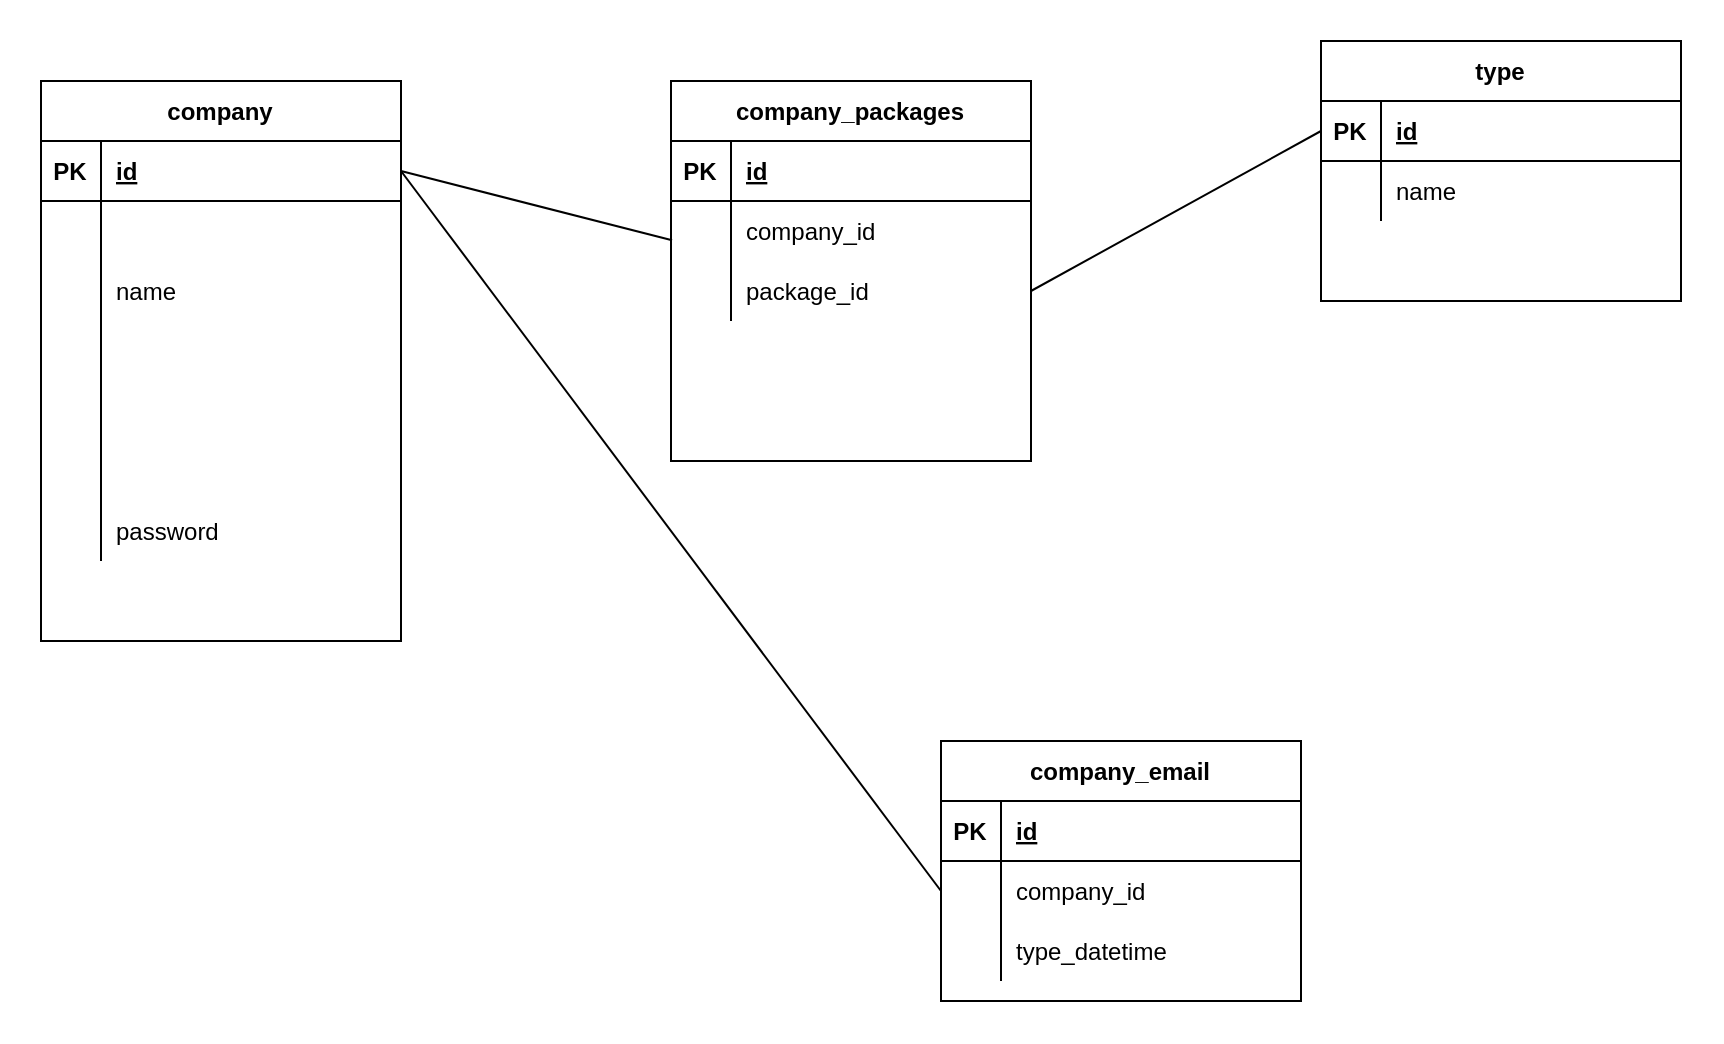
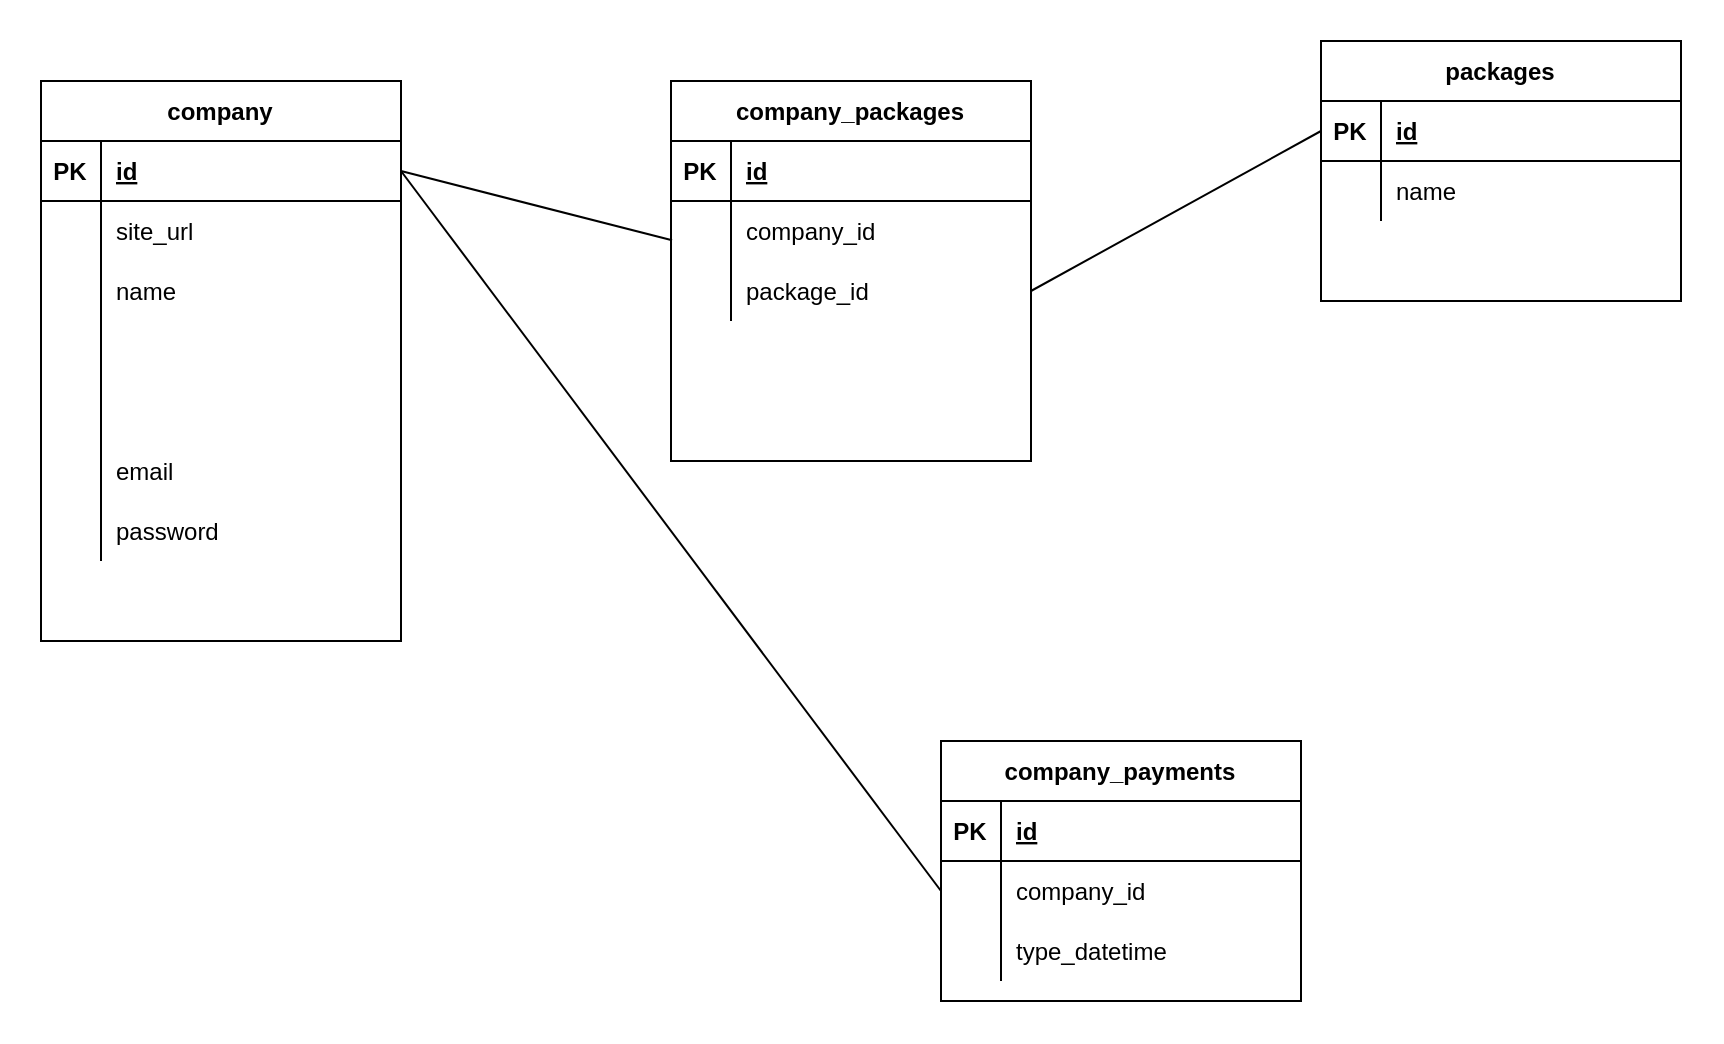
  <mxCell id="0" />
  <mxCell id="1" parent="0" />
  <mxCell id="2" value="company" style="shape=table;startSize=30;container=1;collapsible=1;childLayout=tableLayout;fixedRows=1;rowLines=0;fontStyle=1;align=center;resizeLast=1;" vertex="1" parent="1"><mxGeometry x="20" y="40" width="180" height="280" as="geometry" /></mxCell>
  <mxCell id="3" value="" style="shape=partialRectangle;collapsible=0;dropTarget=0;pointerEvents=0;fillColor=none;top=0;left=0;bottom=1;right=0;points=[[0,0.5],[1,0.5]];portConstraint=eastwest;" vertex="1" parent="2"><mxGeometry y="30" width="180" height="30" as="geometry" /></mxCell>
  <mxCell id="4" value="PK" style="shape=partialRectangle;connectable=0;fillColor=none;top=0;left=0;bottom=0;right=0;fontStyle=1;overflow=hidden;" vertex="1" parent="3"><mxGeometry width="30" height="30" as="geometry"><mxRectangle width="30" height="30" as="alternateBounds" /></mxGeometry></mxCell>
  <mxCell id="5" value="id" style="shape=partialRectangle;connectable=0;fillColor=none;top=0;left=0;bottom=0;right=0;align=left;spacingLeft=6;fontStyle=5;overflow=hidden;" vertex="1" parent="3"><mxGeometry x="30" width="150" height="30" as="geometry"><mxRectangle width="150" height="30" as="alternateBounds" /></mxGeometry></mxCell>
  <mxCell id="6" value="" style="shape=partialRectangle;collapsible=0;dropTarget=0;pointerEvents=0;fillColor=none;top=0;left=0;bottom=0;right=0;points=[[0,0.5],[1,0.5]];portConstraint=eastwest;" vertex="1" parent="2"><mxGeometry y="60" width="180" height="30" as="geometry" /></mxCell>
  <mxCell id="7" value="" style="shape=partialRectangle;connectable=0;fillColor=none;top=0;left=0;bottom=0;right=0;editable=1;overflow=hidden;" vertex="1" parent="6"><mxGeometry width="30" height="30" as="geometry"><mxRectangle width="30" height="30" as="alternateBounds" /></mxGeometry></mxCell>
+ <mxCell id="8" value="site_url" style="shape=partialRectangle;connectable=0;fillColor=none;top=0;left=0;bottom=0;right=0;align=left;spacingLeft=6;overflow=hidden;" vertex="1" parent="6"><mxGeometry x="30" width="150" height="30" as="geometry"><mxRectangle width="150" height="30" as="alternateBounds" /></mxGeometry></mxCell>
  <mxCell id="9" value="" style="shape=partialRectangle;collapsible=0;dropTarget=0;pointerEvents=0;fillColor=none;top=0;left=0;bottom=0;right=0;points=[[0,0.5],[1,0.5]];portConstraint=eastwest;" vertex="1" parent="2"><mxGeometry y="90" width="180" height="30" as="geometry" /></mxCell>
  <mxCell id="10" value="" style="shape=partialRectangle;connectable=0;fillColor=none;top=0;left=0;bottom=0;right=0;editable=1;overflow=hidden;" vertex="1" parent="9"><mxGeometry width="30" height="30" as="geometry"><mxRectangle width="30" height="30" as="alternateBounds" /></mxGeometry></mxCell>
  <mxCell id="11" value="name" style="shape=partialRectangle;connectable=0;fillColor=none;top=0;left=0;bottom=0;right=0;align=left;spacingLeft=6;overflow=hidden;" vertex="1" parent="9"><mxGeometry x="30" width="150" height="30" as="geometry"><mxRectangle width="150" height="30" as="alternateBounds" /></mxGeometry></mxCell>
  <mxCell id="12" value="" style="shape=partialRectangle;collapsible=0;dropTarget=0;pointerEvents=0;fillColor=none;top=0;left=0;bottom=0;right=0;points=[[0,0.5],[1,0.5]];portConstraint=eastwest;" vertex="1" parent="2"><mxGeometry y="120" width="180" height="30" as="geometry" /></mxCell>
  <mxCell id="13" value="" style="shape=partialRectangle;connectable=0;fillColor=none;top=0;left=0;bottom=0;right=0;editable=1;overflow=hidden;" vertex="1" parent="12"><mxGeometry width="30" height="30" as="geometry"><mxRectangle width="30" height="30" as="alternateBounds" /></mxGeometry></mxCell>
  <mxCell id="14" value="" style="shape=partialRectangle;collapsible=0;dropTarget=0;pointerEvents=0;fillColor=none;top=0;left=0;bottom=0;right=0;points=[[0,0.5],[1,0.5]];portConstraint=eastwest;" vertex="1" parent="2"><mxGeometry y="150" width="180" height="30" as="geometry" /></mxCell>
  <mxCell id="15" value="" style="shape=partialRectangle;connectable=0;fillColor=none;top=0;left=0;bottom=0;right=0;editable=1;overflow=hidden;" vertex="1" parent="14"><mxGeometry width="30" height="30" as="geometry"><mxRectangle width="30" height="30" as="alternateBounds" /></mxGeometry></mxCell>
  <mxCell id="16" value="" style="shape=partialRectangle;collapsible=0;dropTarget=0;pointerEvents=0;fillColor=none;top=0;left=0;bottom=0;right=0;points=[[0,0.5],[1,0.5]];portConstraint=eastwest;" vertex="1" parent="2"><mxGeometry y="180" width="180" height="30" as="geometry" /></mxCell>
  <mxCell id="17" value="" style="shape=partialRectangle;connectable=0;fillColor=none;top=0;left=0;bottom=0;right=0;editable=1;overflow=hidden;" vertex="1" parent="16"><mxGeometry width="30" height="30" as="geometry"><mxRectangle width="30" height="30" as="alternateBounds" /></mxGeometry></mxCell>
+ <mxCell id="18" value="email" style="shape=partialRectangle;connectable=0;fillColor=none;top=0;left=0;bottom=0;right=0;align=left;spacingLeft=6;overflow=hidden;" vertex="1" parent="16"><mxGeometry x="30" width="150" height="30" as="geometry"><mxRectangle width="150" height="30" as="alternateBounds" /></mxGeometry></mxCell>
  <mxCell id="19" value="" style="shape=partialRectangle;collapsible=0;dropTarget=0;pointerEvents=0;fillColor=none;top=0;left=0;bottom=0;right=0;points=[[0,0.5],[1,0.5]];portConstraint=eastwest;" vertex="1" parent="2"><mxGeometry y="210" width="180" height="30" as="geometry" /></mxCell>
  <mxCell id="20" value="" style="shape=partialRectangle;connectable=0;fillColor=none;top=0;left=0;bottom=0;right=0;editable=1;overflow=hidden;" vertex="1" parent="19"><mxGeometry width="30" height="30" as="geometry"><mxRectangle width="30" height="30" as="alternateBounds" /></mxGeometry></mxCell>
  <mxCell id="21" value="password" style="shape=partialRectangle;connectable=0;fillColor=none;top=0;left=0;bottom=0;right=0;align=left;spacingLeft=6;overflow=hidden;" vertex="1" parent="19"><mxGeometry x="30" width="150" height="30" as="geometry"><mxRectangle width="150" height="30" as="alternateBounds" /></mxGeometry></mxCell>
  <mxCell id="22" value="" style="shape=partialRectangle;collapsible=0;dropTarget=0;pointerEvents=0;fillColor=none;top=0;left=0;bottom=0;right=0;points=[[0,0.5],[1,0.5]];portConstraint=eastwest;" vertex="1" parent="2"><mxGeometry y="240" width="180" height="30" as="geometry" /></mxCell>
  <mxCell id="23" value="" style="shape=partialRectangle;connectable=0;fillColor=none;top=0;left=0;bottom=0;right=0;editable=1;overflow=hidden;" vertex="1" parent="22"><mxGeometry width="30" height="30" as="geometry"><mxRectangle width="30" height="30" as="alternateBounds" /></mxGeometry></mxCell>
- <mxCell id="24" value="type" style="shape=table;startSize=30;container=1;collapsible=1;childLayout=tableLayout;fixedRows=1;rowLines=0;fontStyle=1;align=center;resizeLast=1;" vertex="1" parent="1"><mxGeometry x="660" y="20" width="180" height="130" as="geometry" /></mxCell>
+ <mxCell id="24" value="packages" style="shape=table;startSize=30;container=1;collapsible=1;childLayout=tableLayout;fixedRows=1;rowLines=0;fontStyle=1;align=center;resizeLast=1;" vertex="1" parent="1"><mxGeometry x="660" y="20" width="180" height="130" as="geometry" /></mxCell>
  <mxCell id="25" value="" style="shape=partialRectangle;collapsible=0;dropTarget=0;pointerEvents=0;fillColor=none;top=0;left=0;bottom=1;right=0;points=[[0,0.5],[1,0.5]];portConstraint=eastwest;" vertex="1" parent="24"><mxGeometry y="30" width="180" height="30" as="geometry" /></mxCell>
  <mxCell id="26" value="PK" style="shape=partialRectangle;connectable=0;fillColor=none;top=0;left=0;bottom=0;right=0;fontStyle=1;overflow=hidden;" vertex="1" parent="25"><mxGeometry width="30" height="30" as="geometry"><mxRectangle width="30" height="30" as="alternateBounds" /></mxGeometry></mxCell>
  <mxCell id="27" value="id" style="shape=partialRectangle;connectable=0;fillColor=none;top=0;left=0;bottom=0;right=0;align=left;spacingLeft=6;fontStyle=5;overflow=hidden;" vertex="1" parent="25"><mxGeometry x="30" width="150" height="30" as="geometry"><mxRectangle width="150" height="30" as="alternateBounds" /></mxGeometry></mxCell>
  <mxCell id="28" value="" style="shape=partialRectangle;collapsible=0;dropTarget=0;pointerEvents=0;fillColor=none;top=0;left=0;bottom=0;right=0;points=[[0,0.5],[1,0.5]];portConstraint=eastwest;" vertex="1" parent="24"><mxGeometry y="60" width="180" height="30" as="geometry" /></mxCell>
  <mxCell id="29" value="" style="shape=partialRectangle;connectable=0;fillColor=none;top=0;left=0;bottom=0;right=0;editable=1;overflow=hidden;" vertex="1" parent="28"><mxGeometry width="30" height="30" as="geometry"><mxRectangle width="30" height="30" as="alternateBounds" /></mxGeometry></mxCell>
  <mxCell id="30" value="name" style="shape=partialRectangle;connectable=0;fillColor=none;top=0;left=0;bottom=0;right=0;align=left;spacingLeft=6;overflow=hidden;" vertex="1" parent="28"><mxGeometry x="30" width="150" height="30" as="geometry"><mxRectangle width="150" height="30" as="alternateBounds" /></mxGeometry></mxCell>
  <mxCell id="31" value="" style="shape=partialRectangle;collapsible=0;dropTarget=0;pointerEvents=0;fillColor=none;top=0;left=0;bottom=0;right=0;points=[[0,0.5],[1,0.5]];portConstraint=eastwest;" vertex="1" parent="24"><mxGeometry y="90" width="180" height="30" as="geometry" /></mxCell>
  <mxCell id="32" value="" style="shape=partialRectangle;connectable=0;fillColor=none;top=0;left=0;bottom=0;right=0;editable=1;overflow=hidden;" vertex="1" parent="31"><mxGeometry width="30" height="30" as="geometry"><mxRectangle width="30" height="30" as="alternateBounds" /></mxGeometry></mxCell>
  <mxCell id="33" value="company_packages" style="shape=table;startSize=30;container=1;collapsible=1;childLayout=tableLayout;fixedRows=1;rowLines=0;fontStyle=1;align=center;resizeLast=1;" vertex="1" parent="1"><mxGeometry x="335" y="40" width="180" height="190" as="geometry" /></mxCell>
  <mxCell id="34" value="" style="shape=partialRectangle;collapsible=0;dropTarget=0;pointerEvents=0;fillColor=none;top=0;left=0;bottom=1;right=0;points=[[0,0.5],[1,0.5]];portConstraint=eastwest;" vertex="1" parent="33"><mxGeometry y="30" width="180" height="30" as="geometry" /></mxCell>
  <mxCell id="35" value="PK" style="shape=partialRectangle;connectable=0;fillColor=none;top=0;left=0;bottom=0;right=0;fontStyle=1;overflow=hidden;" vertex="1" parent="34"><mxGeometry width="30" height="30" as="geometry"><mxRectangle width="30" height="30" as="alternateBounds" /></mxGeometry></mxCell>
  <mxCell id="36" value="id" style="shape=partialRectangle;connectable=0;fillColor=none;top=0;left=0;bottom=0;right=0;align=left;spacingLeft=6;fontStyle=5;overflow=hidden;" vertex="1" parent="34"><mxGeometry x="30" width="150" height="30" as="geometry"><mxRectangle width="150" height="30" as="alternateBounds" /></mxGeometry></mxCell>
  <mxCell id="37" value="" style="shape=partialRectangle;collapsible=0;dropTarget=0;pointerEvents=0;fillColor=none;top=0;left=0;bottom=0;right=0;points=[[0,0.5],[1,0.5]];portConstraint=eastwest;" vertex="1" parent="33"><mxGeometry y="60" width="180" height="30" as="geometry" /></mxCell>
  <mxCell id="38" value="" style="shape=partialRectangle;connectable=0;fillColor=none;top=0;left=0;bottom=0;right=0;editable=1;overflow=hidden;" vertex="1" parent="37"><mxGeometry width="30" height="30" as="geometry"><mxRectangle width="30" height="30" as="alternateBounds" /></mxGeometry></mxCell>
  <mxCell id="39" value="company_id" style="shape=partialRectangle;connectable=0;fillColor=none;top=0;left=0;bottom=0;right=0;align=left;spacingLeft=6;overflow=hidden;" vertex="1" parent="37"><mxGeometry x="30" width="150" height="30" as="geometry"><mxRectangle width="150" height="30" as="alternateBounds" /></mxGeometry></mxCell>
  <mxCell id="40" value="" style="shape=partialRectangle;collapsible=0;dropTarget=0;pointerEvents=0;fillColor=none;top=0;left=0;bottom=0;right=0;points=[[0,0.5],[1,0.5]];portConstraint=eastwest;" vertex="1" parent="33"><mxGeometry y="90" width="180" height="30" as="geometry" /></mxCell>
  <mxCell id="41" value="" style="shape=partialRectangle;connectable=0;fillColor=none;top=0;left=0;bottom=0;right=0;editable=1;overflow=hidden;" vertex="1" parent="40"><mxGeometry width="30" height="30" as="geometry"><mxRectangle width="30" height="30" as="alternateBounds" /></mxGeometry></mxCell>
  <mxCell id="42" value="package_id" style="shape=partialRectangle;connectable=0;fillColor=none;top=0;left=0;bottom=0;right=0;align=left;spacingLeft=6;overflow=hidden;" vertex="1" parent="40"><mxGeometry x="30" width="150" height="30" as="geometry"><mxRectangle width="150" height="30" as="alternateBounds" /></mxGeometry></mxCell>
  <mxCell id="43" value="" style="shape=partialRectangle;collapsible=0;dropTarget=0;pointerEvents=0;fillColor=none;top=0;left=0;bottom=0;right=0;points=[[0,0.5],[1,0.5]];portConstraint=eastwest;" vertex="1" parent="33"><mxGeometry y="120" width="180" height="30" as="geometry" /></mxCell>
  <mxCell id="44" value="" style="shape=partialRectangle;connectable=0;fillColor=none;top=0;left=0;bottom=0;right=0;editable=1;overflow=hidden;" vertex="1" parent="43"><mxGeometry width="30" height="30" as="geometry"><mxRectangle width="30" height="30" as="alternateBounds" /></mxGeometry></mxCell>
  <mxCell id="45" value="" style="shape=partialRectangle;collapsible=0;dropTarget=0;pointerEvents=0;fillColor=none;top=0;left=0;bottom=0;right=0;points=[[0,0.5],[1,0.5]];portConstraint=eastwest;" vertex="1" parent="33"><mxGeometry y="150" width="180" height="30" as="geometry" /></mxCell>
  <mxCell id="46" value="" style="shape=partialRectangle;connectable=0;fillColor=none;top=0;left=0;bottom=0;right=0;editable=1;overflow=hidden;" vertex="1" parent="45"><mxGeometry width="30" height="30" as="geometry"><mxRectangle width="30" height="30" as="alternateBounds" /></mxGeometry></mxCell>
- <mxCell id="47" value="company_email" style="shape=table;startSize=30;container=1;collapsible=1;childLayout=tableLayout;fixedRows=1;rowLines=0;fontStyle=1;align=center;resizeLast=1;" vertex="1" parent="1"><mxGeometry x="470" y="370" width="180" height="130" as="geometry" /></mxCell>
+ <mxCell id="47" value="company_payments" style="shape=table;startSize=30;container=1;collapsible=1;childLayout=tableLayout;fixedRows=1;rowLines=0;fontStyle=1;align=center;resizeLast=1;" vertex="1" parent="1"><mxGeometry x="470" y="370" width="180" height="130" as="geometry" /></mxCell>
  <mxCell id="48" value="" style="shape=partialRectangle;collapsible=0;dropTarget=0;pointerEvents=0;fillColor=none;top=0;left=0;bottom=1;right=0;points=[[0,0.5],[1,0.5]];portConstraint=eastwest;" vertex="1" parent="47"><mxGeometry y="30" width="180" height="30" as="geometry" /></mxCell>
  <mxCell id="49" value="PK" style="shape=partialRectangle;connectable=0;fillColor=none;top=0;left=0;bottom=0;right=0;fontStyle=1;overflow=hidden;" vertex="1" parent="48"><mxGeometry width="30" height="30" as="geometry"><mxRectangle width="30" height="30" as="alternateBounds" /></mxGeometry></mxCell>
  <mxCell id="50" value="id" style="shape=partialRectangle;connectable=0;fillColor=none;top=0;left=0;bottom=0;right=0;align=left;spacingLeft=6;fontStyle=5;overflow=hidden;" vertex="1" parent="48"><mxGeometry x="30" width="150" height="30" as="geometry"><mxRectangle width="150" height="30" as="alternateBounds" /></mxGeometry></mxCell>
  <mxCell id="51" value="" style="shape=partialRectangle;collapsible=0;dropTarget=0;pointerEvents=0;fillColor=none;top=0;left=0;bottom=0;right=0;points=[[0,0.5],[1,0.5]];portConstraint=eastwest;" vertex="1" parent="47"><mxGeometry y="60" width="180" height="30" as="geometry" /></mxCell>
  <mxCell id="52" value="" style="shape=partialRectangle;connectable=0;fillColor=none;top=0;left=0;bottom=0;right=0;editable=1;overflow=hidden;" vertex="1" parent="51"><mxGeometry width="30" height="30" as="geometry"><mxRectangle width="30" height="30" as="alternateBounds" /></mxGeometry></mxCell>
  <mxCell id="53" value="company_id" style="shape=partialRectangle;connectable=0;fillColor=none;top=0;left=0;bottom=0;right=0;align=left;spacingLeft=6;overflow=hidden;" vertex="1" parent="51"><mxGeometry x="30" width="150" height="30" as="geometry"><mxRectangle width="150" height="30" as="alternateBounds" /></mxGeometry></mxCell>
  <mxCell id="54" value="" style="shape=partialRectangle;collapsible=0;dropTarget=0;pointerEvents=0;fillColor=none;top=0;left=0;bottom=0;right=0;points=[[0,0.5],[1,0.5]];portConstraint=eastwest;" vertex="1" parent="47"><mxGeometry y="90" width="180" height="30" as="geometry" /></mxCell>
  <mxCell id="55" value="" style="shape=partialRectangle;connectable=0;fillColor=none;top=0;left=0;bottom=0;right=0;editable=1;overflow=hidden;" vertex="1" parent="54"><mxGeometry width="30" height="30" as="geometry"><mxRectangle width="30" height="30" as="alternateBounds" /></mxGeometry></mxCell>
  <mxCell id="56" value="type_datetime" style="shape=partialRectangle;connectable=0;fillColor=none;top=0;left=0;bottom=0;right=0;align=left;spacingLeft=6;overflow=hidden;" vertex="1" parent="54"><mxGeometry x="30" width="150" height="30" as="geometry"><mxRectangle width="150" height="30" as="alternateBounds" /></mxGeometry></mxCell>
  <mxCell id="57" value="" style="endArrow=none;html=1;rounded=0;exitX=1;exitY=0.5;exitDx=0;exitDy=0;entryX=0.003;entryY=0.655;entryDx=0;entryDy=0;entryPerimeter=0;" edge="1" parent="1" source="3" target="37"><mxGeometry width="50" height="50" relative="1" as="geometry"><mxPoint x="440" y="190" as="sourcePoint" /><mxPoint x="350" y="105" as="targetPoint" /></mxGeometry></mxCell>
  <mxCell id="58" value="" style="endArrow=none;html=1;rounded=0;exitX=0;exitY=0.5;exitDx=0;exitDy=0;entryX=1;entryY=0.5;entryDx=0;entryDy=0;" edge="1" parent="1" source="25" target="40"><mxGeometry width="50" height="50" relative="1" as="geometry"><mxPoint x="490" y="110" as="sourcePoint" /><mxPoint x="540" y="60" as="targetPoint" /></mxGeometry></mxCell>
  <mxCell id="59" value="" style="endArrow=none;html=1;rounded=0;exitX=1;exitY=0.5;exitDx=0;exitDy=0;entryX=0;entryY=0.5;entryDx=0;entryDy=0;" edge="1" parent="1" source="3" target="51"><mxGeometry width="50" height="50" relative="1" as="geometry"><mxPoint x="440" y="240" as="sourcePoint" /><mxPoint x="450" y="330" as="targetPoint" /></mxGeometry></mxCell>
